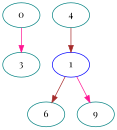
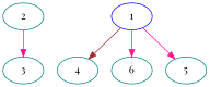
  digraph {
    fontname="Playfair Display"
    node [Processor=0 Start_time=21 Weight=6 color=teal fontname="Playfair Display"]
    edge [color=deeppink fontname="Playfair Display"]
-   0 [Start_time=0 Weight=5]
+   0 [Start_time=0 Weight=5 label=2]
    3 [Start_time=5]
    1 [Start_time=11 color=blue]
    4 [Start_time=17 Weight=4]
    6 [Weight=7]
-   5 [Processor=1 Weight=7 label=9]
+   5 [Processor=1 Weight=7]
    0 -> 3 [Weight=11]
-   4 -> 1 [Weight=19 color=brown]
-   1 -> 6 [Weight=21 color=brown]
+   1 -> 4 [Weight=19 color=brown]
+   1 -> 6 [Weight=21]
    1 -> 5 [Weight=4]
  }
